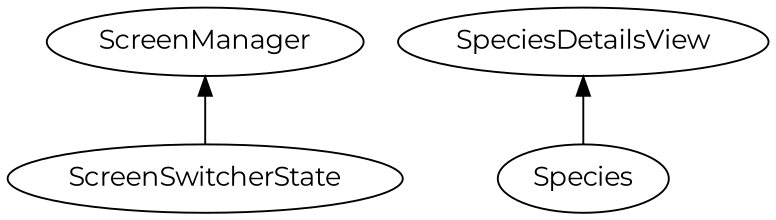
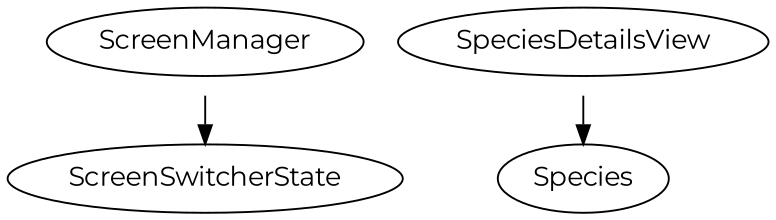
  digraph {
    concentrate=true
    fontname=Montserrat
    node [fontname=Montserrat]
    edge [fontname=Montserrat]
    ScreenManager
    ScreenSwitcherState
    SpeciesDetailsView
    Species
-   ScreenSwitcherState -> ScreenManager
-   Species -> SpeciesDetailsView
+   ScreenManager -> ScreenSwitcherState
+   SpeciesDetailsView -> Species
  }
